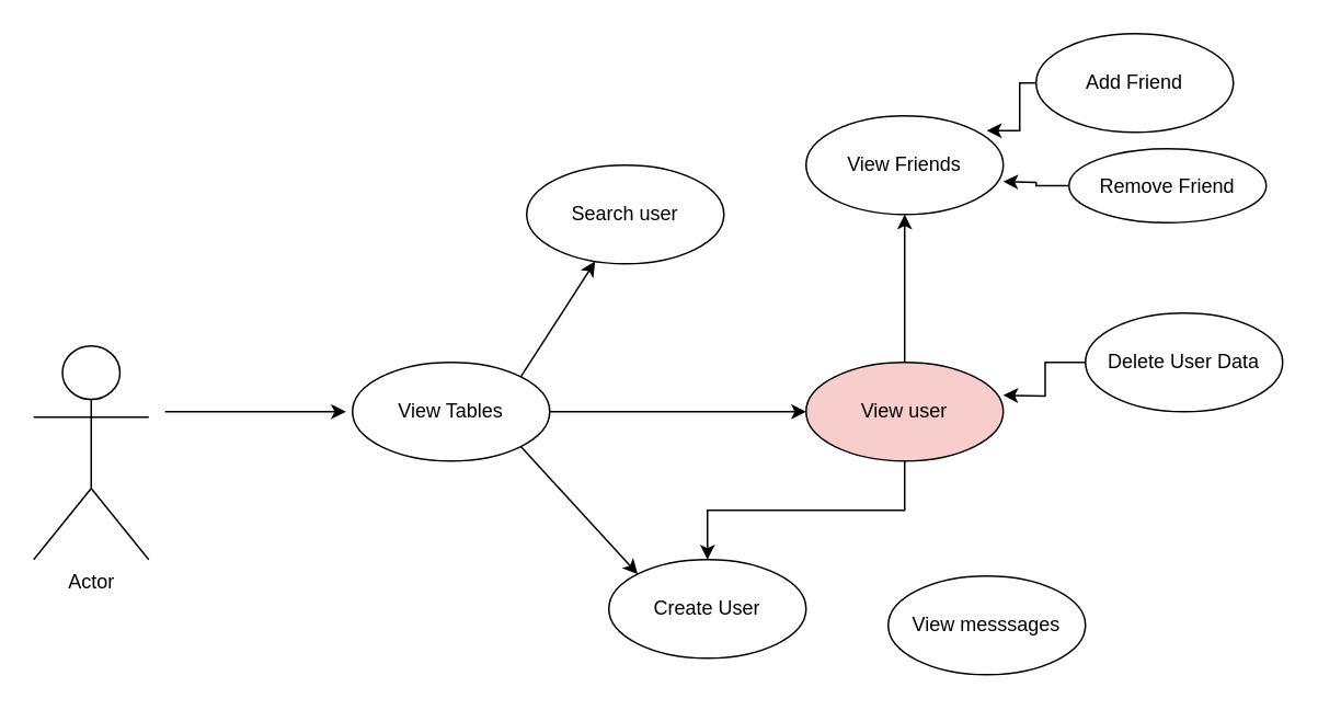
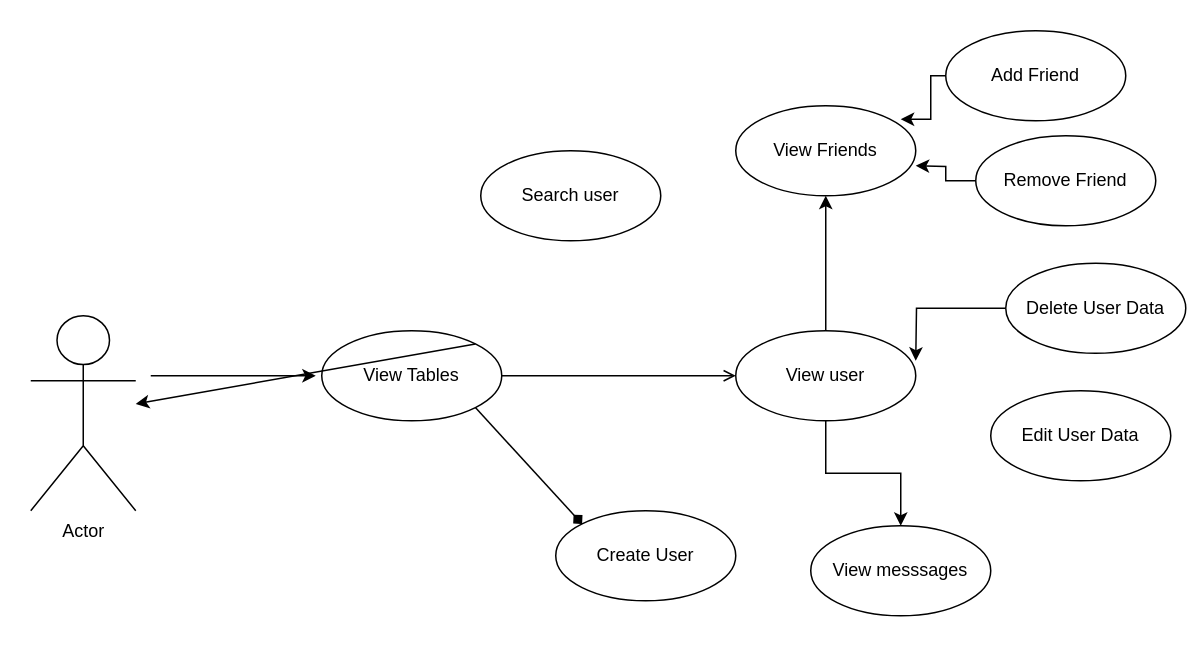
  <mxCell id="0" />
  <mxCell id="1" parent="0" />
  <mxCell id="2" value="Actor" style="shape=umlActor;verticalLabelPosition=bottom;labelBackgroundColor=#ffffff;verticalAlign=top;html=1;outlineConnect=0;" parent="1" vertex="1"><mxGeometry x="20" y="210" width="70" height="130" as="geometry" /></mxCell>
  <mxCell id="3" value="" style="endArrow=classic;html=1;" parent="1" edge="1"><mxGeometry width="50" height="50" relative="1" as="geometry"><mxPoint x="100" y="250" as="sourcePoint" /><mxPoint x="210" y="250" as="targetPoint" /></mxGeometry></mxCell>
  <mxCell id="4" value="View Tables" style="ellipse;whiteSpace=wrap;html=1;" parent="1" vertex="1"><mxGeometry x="214" y="220" width="120" height="60" as="geometry" /></mxCell>
- <mxCell id="5" value="" style="endArrow=classic;html=1;exitX=1;exitY=0;exitDx=0;exitDy=0;" parent="1" edge="1" target="6" source="4"><mxGeometry width="50" height="50" relative="1" as="geometry"><mxPoint x="274" y="220" as="sourcePoint" /><mxPoint x="290" y="194" as="targetPoint" /></mxGeometry></mxCell>
+ <mxCell id="5" value="" style="endArrow=classic;html=1;exitX=1;exitY=0;exitDx=0;exitDy=0;" parent="1" edge="1" target="2" source="4"><mxGeometry width="50" height="50" relative="1" as="geometry"><mxPoint x="274" y="220" as="sourcePoint" /><mxPoint x="290" y="194" as="targetPoint" /></mxGeometry></mxCell>
  <mxCell id="6" value="Search user" style="ellipse;whiteSpace=wrap;html=1;" parent="1" vertex="1"><mxGeometry x="320" y="100" width="120" height="60" as="geometry" /></mxCell>
- <mxCell id="7" style="edgeStyle=orthogonalEdgeStyle;rounded=0;orthogonalLoop=1;jettySize=auto;html=1;" edge="1" parent="1" source="8" target="10"><mxGeometry relative="1" as="geometry" /></mxCell>
- <mxCell id="8" value="View user" style="ellipse;whiteSpace=wrap;html=1;fillColor=#f8cecc;" vertex="1" parent="1"><mxGeometry x="490" y="220" width="120" height="60" as="geometry" /></mxCell>
- <mxCell id="9" value="" style="endArrow=classic;html=1;exitX=1;exitY=0.5;exitDx=0;exitDy=0;entryX=0;entryY=0.5;entryDx=0;entryDy=0;" edge="1" parent="1" source="4" target="8"><mxGeometry width="50" height="50" relative="1" as="geometry"><mxPoint x="340" y="260" as="sourcePoint" /><mxPoint x="390" y="210" as="targetPoint" /></mxGeometry></mxCell>
+ <mxCell id="7" style="edgeStyle=orthogonalEdgeStyle;rounded=0;orthogonalLoop=1;jettySize=auto;html=1;entryX=0.5;entryY=0;entryDx=0;entryDy=0;" edge="1" parent="1" source="8" target="14"><mxGeometry relative="1" as="geometry" /></mxCell>
+ <mxCell id="8" value="View user" style="ellipse;whiteSpace=wrap;html=1;" vertex="1" parent="1"><mxGeometry x="490" y="220" width="120" height="60" as="geometry" /></mxCell>
+ <mxCell id="9" value="" style="endArrow=open;html=1;exitX=1;exitY=0.5;exitDx=0;exitDy=0;entryX=0;entryY=0.5;entryDx=0;entryDy=0;" edge="1" parent="1" source="4" target="8"><mxGeometry width="50" height="50" relative="1" as="geometry"><mxPoint x="340" y="260" as="sourcePoint" /><mxPoint x="390" y="210" as="targetPoint" /></mxGeometry></mxCell>
  <mxCell id="10" value="Create User" style="ellipse;whiteSpace=wrap;html=1;" vertex="1" parent="1"><mxGeometry x="370" y="340" width="120" height="60" as="geometry" /></mxCell>
- <mxCell id="11" value="" style="endArrow=classic;html=1;exitX=1;exitY=1;exitDx=0;exitDy=0;entryX=0;entryY=0;entryDx=0;entryDy=0;" edge="1" parent="1" source="4" target="10"><mxGeometry width="50" height="50" relative="1" as="geometry"><mxPoint x="340" y="260" as="sourcePoint" /><mxPoint x="390" y="210" as="targetPoint" /></mxGeometry></mxCell>
+ <mxCell id="11" value="" style="endArrow=diamond;html=1;exitX=1;exitY=1;exitDx=0;exitDy=0;entryX=0;entryY=0;entryDx=0;entryDy=0;" edge="1" parent="1" source="4" target="10"><mxGeometry width="50" height="50" relative="1" as="geometry"><mxPoint x="340" y="260" as="sourcePoint" /><mxPoint x="390" y="210" as="targetPoint" /></mxGeometry></mxCell>
  <mxCell id="12" value="" style="endArrow=classic;html=1;exitX=0.5;exitY=0;exitDx=0;exitDy=0;" edge="1" parent="1" source="8"><mxGeometry width="50" height="50" relative="1" as="geometry"><mxPoint x="620" y="260" as="sourcePoint" /><mxPoint x="550" y="130" as="targetPoint" /></mxGeometry></mxCell>
  <mxCell id="13" value="View Friends" style="ellipse;whiteSpace=wrap;html=1;" vertex="1" parent="1"><mxGeometry x="490" y="70" width="120" height="60" as="geometry" /></mxCell>
  <mxCell id="14" value="View messsages" style="ellipse;whiteSpace=wrap;html=1;" vertex="1" parent="1"><mxGeometry x="540" y="350" width="120" height="60" as="geometry" /></mxCell>
  <mxCell id="15" style="edgeStyle=orthogonalEdgeStyle;rounded=0;orthogonalLoop=1;jettySize=auto;html=1;" edge="1" parent="1" source="16"><mxGeometry relative="1" as="geometry"><mxPoint x="610" y="110" as="targetPoint" /></mxGeometry></mxCell>
- <mxCell id="16" value="Remove Friend" style="ellipse;whiteSpace=wrap;html=1;" vertex="1" parent="1"><mxGeometry x="650" y="90" width="120" height="45" as="geometry" /></mxCell>
+ <mxCell id="16" value="Remove Friend" style="ellipse;whiteSpace=wrap;html=1;" vertex="1" parent="1"><mxGeometry x="650" y="90" width="120" height="60" as="geometry" /></mxCell>
  <mxCell id="17" style="edgeStyle=orthogonalEdgeStyle;rounded=0;orthogonalLoop=1;jettySize=auto;html=1;" edge="1" parent="1" source="18"><mxGeometry relative="1" as="geometry"><mxPoint x="600" y="79" as="targetPoint" /><Array as="points"><mxPoint x="620" y="50" /><mxPoint x="620" y="79" /></Array></mxGeometry></mxCell>
  <mxCell id="18" value="Add Friend" style="ellipse;whiteSpace=wrap;html=1;" vertex="1" parent="1"><mxGeometry x="630" y="20" width="120" height="60" as="geometry" /></mxCell>
  <mxCell id="19" style="edgeStyle=orthogonalEdgeStyle;rounded=0;orthogonalLoop=1;jettySize=auto;html=1;" edge="1" parent="1" source="20"><mxGeometry relative="1" as="geometry"><mxPoint x="610" y="240" as="targetPoint" /></mxGeometry></mxCell>
- <mxCell id="20" value="Delete User Data" style="ellipse;whiteSpace=wrap;html=1;" vertex="1" parent="1"><mxGeometry x="660" y="190" width="120" height="60" as="geometry" /></mxCell>
+ <mxCell id="20" value="Delete User Data" style="ellipse;whiteSpace=wrap;html=1;" vertex="1" parent="1"><mxGeometry x="670" y="175" width="120" height="60" as="geometry" /></mxCell>
+ <mxCell id="21" value="Edit User Data" style="ellipse;whiteSpace=wrap;html=1;" vertex="1" parent="1"><mxGeometry x="660" y="260" width="120" height="60" as="geometry" /></mxCell>
